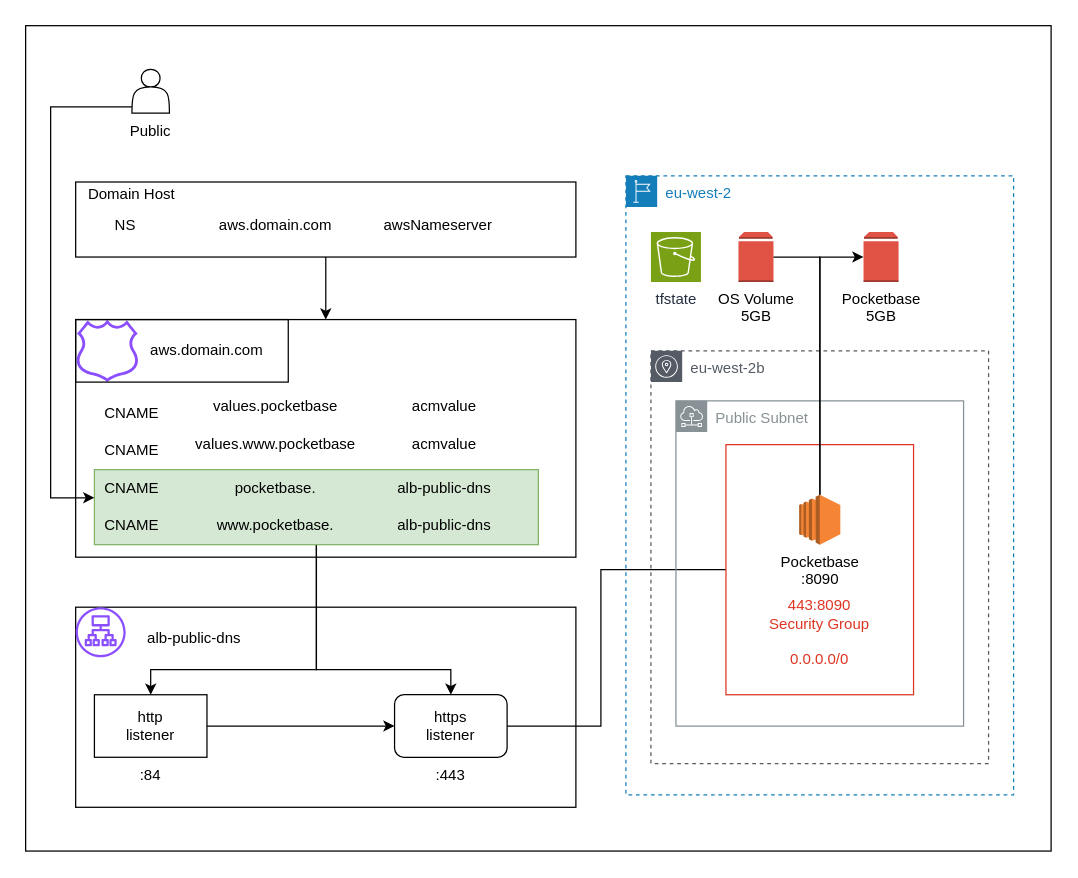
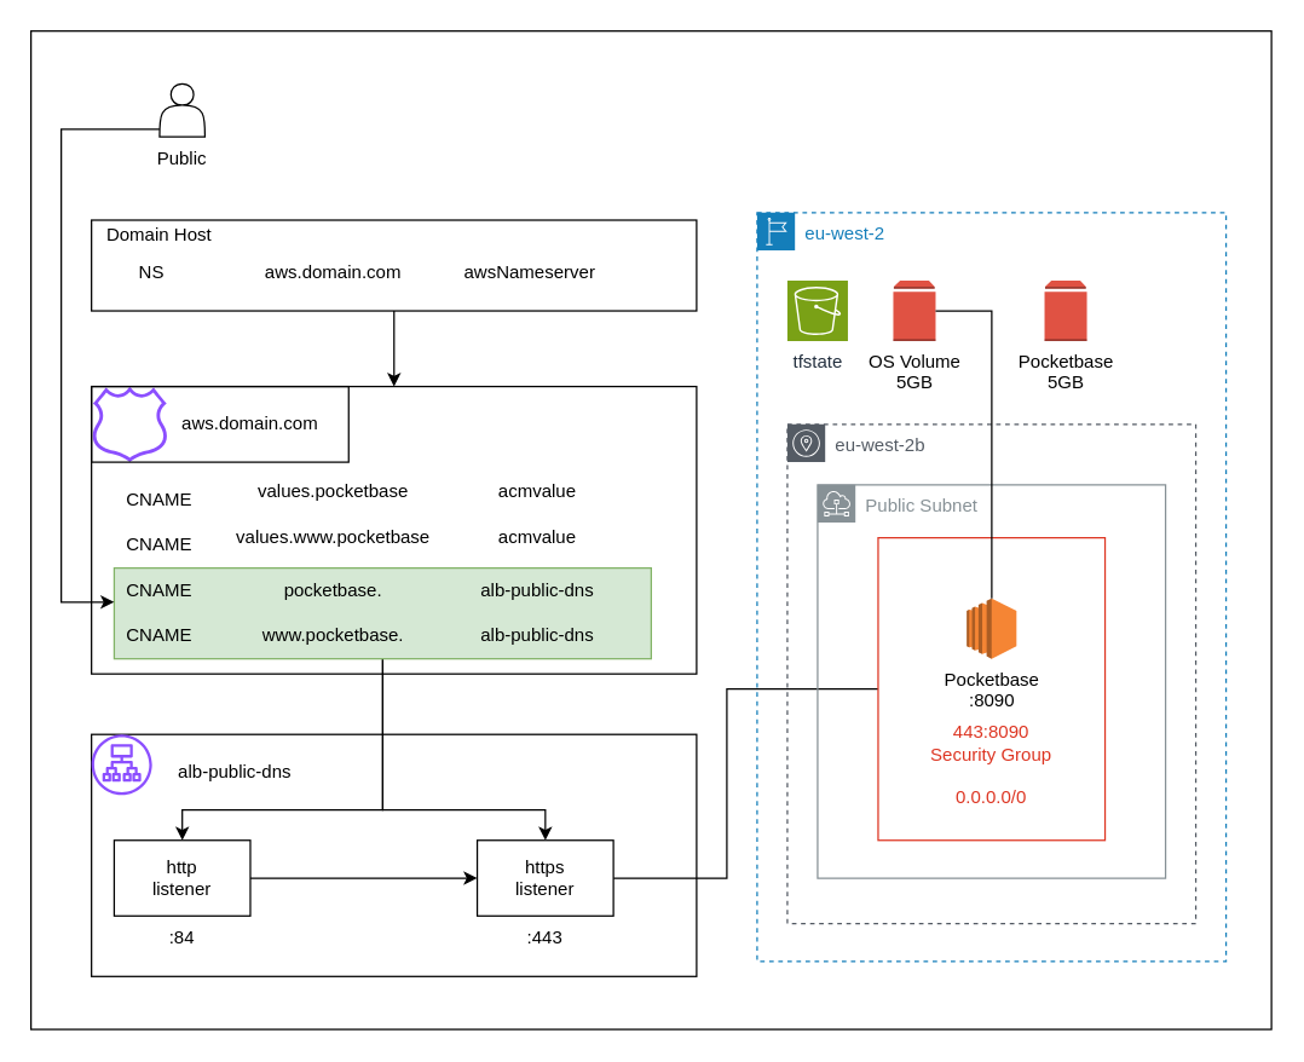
  <mxCell id="0" />
  <mxCell id="1" parent="0" />
  <mxCell id="2" value="" style="rounded=0;whiteSpace=wrap;html=1;" vertex="1" parent="1"><mxGeometry y="20" width="820" height="660" as="geometry" x="20" /></mxCell>
  <mxCell id="3" value="" style="rounded=0;whiteSpace=wrap;html=1;fillColor=none;" parent="1" vertex="1"><mxGeometry x="60" y="255" width="400" height="190" as="geometry" /></mxCell>
  <mxCell id="4" value="" style="rounded=0;whiteSpace=wrap;html=1;fillColor=none;" parent="1" vertex="1"><mxGeometry x="60" y="485" width="400" height="160" as="geometry" /></mxCell>
  <mxCell id="5" style="edgeStyle=orthogonalEdgeStyle;rounded=0;orthogonalLoop=1;jettySize=auto;html=1;entryX=0.5;entryY=0;entryDx=0;entryDy=0;" edge="1" parent="1" source="7" target="32"><mxGeometry relative="1" as="geometry"><Array as="points"><mxPoint x="253" y="535" /><mxPoint x="120" y="535" /></Array></mxGeometry></mxCell>
  <mxCell id="6" style="edgeStyle=orthogonalEdgeStyle;rounded=0;orthogonalLoop=1;jettySize=auto;html=1;" edge="1" parent="1" source="7" target="36"><mxGeometry relative="1" as="geometry"><Array as="points"><mxPoint x="253" y="535" /><mxPoint x="360" y="535" /></Array></mxGeometry></mxCell>
  <mxCell id="7" value="" style="rounded=0;whiteSpace=wrap;html=1;fillColor=#d5e8d4;strokeColor=#82b366;" vertex="1" parent="1"><mxGeometry x="75" y="375" width="355" height="60" as="geometry" /></mxCell>
  <mxCell id="8" value="" style="sketch=0;outlineConnect=0;fontColor=#232F3E;gradientColor=none;fillColor=#8C4FFF;strokeColor=none;dashed=0;verticalLabelPosition=bottom;verticalAlign=top;align=center;html=1;fontSize=12;fontStyle=0;aspect=fixed;pointerEvents=1;shape=mxgraph.aws4.hosted_zone;" parent="1" vertex="1"><mxGeometry x="60" y="255" width="50.65" height="50" as="geometry" /></mxCell>
  <mxCell id="9" value="aws.domain.com" style="text;html=1;strokeColor=none;fillColor=none;align=center;verticalAlign=middle;whiteSpace=wrap;rounded=0;" parent="1" vertex="1"><mxGeometry x="100" y="265" width="130" height="30" as="geometry" /></mxCell>
  <mxCell id="10" style="edgeStyle=orthogonalEdgeStyle;rounded=0;orthogonalLoop=1;jettySize=auto;html=1;entryX=0.5;entryY=0;entryDx=0;entryDy=0;" parent="1" source="11" target="3" edge="1"><mxGeometry relative="1" as="geometry" /></mxCell>
  <mxCell id="11" value="" style="rounded=0;whiteSpace=wrap;html=1;fillColor=none;" parent="1" vertex="1"><mxGeometry x="60" y="145" width="400" height="60" as="geometry" /></mxCell>
  <mxCell id="12" value="Domain Host" style="text;html=1;strokeColor=none;fillColor=none;align=center;verticalAlign=middle;whiteSpace=wrap;rounded=0;" parent="1" vertex="1"><mxGeometry x="60" y="145" width="90" height="20" as="geometry" /></mxCell>
  <mxCell id="13" value="NS" style="text;html=1;strokeColor=none;fillColor=none;align=center;verticalAlign=middle;whiteSpace=wrap;rounded=0;" parent="1" vertex="1"><mxGeometry x="70" y="165" width="60" height="30" as="geometry" /></mxCell>
  <mxCell id="14" value="aws.domain.com" style="text;html=1;strokeColor=none;fillColor=none;align=center;verticalAlign=middle;whiteSpace=wrap;rounded=0;" parent="1" vertex="1"><mxGeometry x="170" y="165" width="100" height="30" as="geometry" /></mxCell>
  <mxCell id="15" value="awsNameserver" style="text;html=1;strokeColor=none;fillColor=none;align=center;verticalAlign=middle;whiteSpace=wrap;rounded=0;" parent="1" vertex="1"><mxGeometry x="300" y="165" width="100" height="30" as="geometry" /></mxCell>
  <mxCell id="16" value="" style="rounded=0;whiteSpace=wrap;html=1;fillColor=none;" parent="1" vertex="1"><mxGeometry x="60" y="255" width="170" height="50" as="geometry" /></mxCell>
  <mxCell id="17" value="CNAME" style="text;html=1;strokeColor=none;fillColor=none;align=center;verticalAlign=middle;whiteSpace=wrap;rounded=0;" parent="1" vertex="1"><mxGeometry x="75" y="375" width="60" height="30" as="geometry" /></mxCell>
  <mxCell id="18" value="pocketbase." style="text;html=1;strokeColor=none;fillColor=none;align=center;verticalAlign=middle;whiteSpace=wrap;rounded=0;" parent="1" vertex="1"><mxGeometry x="180" y="375" width="80" height="30" as="geometry" /></mxCell>
  <mxCell id="19" value="alb-public-dns" style="text;html=1;strokeColor=none;fillColor=none;align=center;verticalAlign=middle;whiteSpace=wrap;rounded=0;" parent="1" vertex="1"><mxGeometry x="310" y="375" width="90" height="30" as="geometry" /></mxCell>
  <mxCell id="20" value="CNAME" style="text;html=1;strokeColor=none;fillColor=none;align=center;verticalAlign=middle;whiteSpace=wrap;rounded=0;" parent="1" vertex="1"><mxGeometry x="75" y="315" width="60" height="30" as="geometry" /></mxCell>
  <mxCell id="21" value="CNAME" style="text;html=1;strokeColor=none;fillColor=none;align=center;verticalAlign=middle;whiteSpace=wrap;rounded=0;" parent="1" vertex="1"><mxGeometry x="75" y="345" width="60" height="30" as="geometry" /></mxCell>
  <mxCell id="22" value="values.pocketbase" style="text;html=1;strokeColor=none;fillColor=none;align=center;verticalAlign=middle;whiteSpace=wrap;rounded=0;" parent="1" vertex="1"><mxGeometry x="180" y="310" width="80" height="30" as="geometry" /></mxCell>
  <mxCell id="23" value="acmvalue" style="text;html=1;strokeColor=none;fillColor=none;align=center;verticalAlign=middle;whiteSpace=wrap;rounded=0;" parent="1" vertex="1"><mxGeometry x="315" y="310" width="80" height="30" as="geometry" /></mxCell>
  <mxCell id="24" value="values.www.pocketbase" style="text;html=1;strokeColor=none;fillColor=none;align=center;verticalAlign=middle;whiteSpace=wrap;rounded=0;" parent="1" vertex="1"><mxGeometry x="180" y="340" width="80" height="30" as="geometry" /></mxCell>
  <mxCell id="25" value="acmvalue" style="text;html=1;strokeColor=none;fillColor=none;align=center;verticalAlign=middle;whiteSpace=wrap;rounded=0;" parent="1" vertex="1"><mxGeometry x="315" y="340" width="80" height="30" as="geometry" /></mxCell>
  <mxCell id="26" value="" style="sketch=0;outlineConnect=0;fontColor=#232F3E;gradientColor=none;fillColor=#8C4FFF;strokeColor=none;dashed=0;verticalLabelPosition=bottom;verticalAlign=top;align=center;html=1;fontSize=12;fontStyle=0;aspect=fixed;pointerEvents=1;shape=mxgraph.aws4.application_load_balancer;" parent="1" vertex="1"><mxGeometry x="60" y="485" width="40" height="40" as="geometry" /></mxCell>
  <mxCell id="27" value="alb-public-dns" style="text;html=1;strokeColor=none;fillColor=none;align=center;verticalAlign=middle;whiteSpace=wrap;rounded=0;" parent="1" vertex="1"><mxGeometry x="100" y="495" width="110" height="30" as="geometry" /></mxCell>
  <mxCell id="28" value="CNAME" style="text;html=1;strokeColor=none;fillColor=none;align=center;verticalAlign=middle;whiteSpace=wrap;rounded=0;" vertex="1" parent="1"><mxGeometry x="75" y="405" width="60" height="30" as="geometry" /></mxCell>
  <mxCell id="29" value="www.pocketbase." style="text;html=1;strokeColor=none;fillColor=none;align=center;verticalAlign=middle;whiteSpace=wrap;rounded=0;" vertex="1" parent="1"><mxGeometry x="180" y="405" width="80" height="30" as="geometry" /></mxCell>
  <mxCell id="30" value="alb-public-dns" style="text;html=1;strokeColor=none;fillColor=none;align=center;verticalAlign=middle;whiteSpace=wrap;rounded=0;" vertex="1" parent="1"><mxGeometry x="310" y="405" width="90" height="30" as="geometry" /></mxCell>
  <mxCell id="31" style="edgeStyle=orthogonalEdgeStyle;rounded=0;orthogonalLoop=1;jettySize=auto;html=1;" edge="1" parent="1" source="32" target="36"><mxGeometry relative="1" as="geometry" /></mxCell>
  <mxCell id="32" value="" style="rounded=0;whiteSpace=wrap;html=1;" vertex="1" parent="1"><mxGeometry x="75" y="555" width="90" height="50" as="geometry" /></mxCell>
  <mxCell id="33" value="http listener" style="text;html=1;strokeColor=none;fillColor=none;align=center;verticalAlign=middle;whiteSpace=wrap;rounded=0;" vertex="1" parent="1"><mxGeometry x="90" y="565" width="60" height="30" as="geometry" /></mxCell>
  <mxCell id="34" value=":84" style="text;html=1;strokeColor=none;fillColor=none;align=center;verticalAlign=middle;whiteSpace=wrap;rounded=0;" vertex="1" parent="1"><mxGeometry x="90" y="605" width="60" height="30" as="geometry" /></mxCell>
  <mxCell id="35" style="edgeStyle=orthogonalEdgeStyle;rounded=0;orthogonalLoop=1;jettySize=auto;html=1;entryX=0;entryY=0.5;entryDx=0;entryDy=0;endArrow=none;" edge="1" parent="1" source="36" target="41"><mxGeometry relative="1" as="geometry"><Array as="points"><mxPoint x="480" y="580" /><mxPoint x="480" y="455" /></Array></mxGeometry></mxCell>
- <mxCell id="36" value="https &lt;br&gt;listener" style="whiteSpace=wrap;html=1;rounded=1;" vertex="1" parent="1"><mxGeometry x="315" y="555" width="90" height="50" as="geometry" /></mxCell>
+ <mxCell id="36" value="https &lt;br&gt;listener" style="rounded=0;whiteSpace=wrap;html=1;" vertex="1" parent="1"><mxGeometry x="315" y="555" width="90" height="50" as="geometry" /></mxCell>
  <mxCell id="37" value=":443" style="text;html=1;strokeColor=none;fillColor=none;align=center;verticalAlign=middle;whiteSpace=wrap;rounded=0;" vertex="1" parent="1"><mxGeometry x="330" y="605" width="60" height="30" as="geometry" /></mxCell>
  <mxCell id="38" value="eu-west-2" style="points=[[0,0],[0.25,0],[0.5,0],[0.75,0],[1,0],[1,0.25],[1,0.5],[1,0.75],[1,1],[0.75,1],[0.5,1],[0.25,1],[0,1],[0,0.75],[0,0.5],[0,0.25]];outlineConnect=0;gradientColor=none;html=1;whiteSpace=wrap;fontSize=12;fontStyle=0;container=1;pointerEvents=0;collapsible=0;recursiveResize=0;shape=mxgraph.aws4.group;grIcon=mxgraph.aws4.group_region;strokeColor=#147EBA;fillColor=none;verticalAlign=top;align=left;spacingLeft=30;fontColor=#147EBA;dashed=1;" vertex="1" parent="1"><mxGeometry x="500" y="140" width="310" height="495" as="geometry" /></mxCell>
  <mxCell id="39" value="eu-west-2b" style="sketch=0;outlineConnect=0;gradientColor=none;html=1;whiteSpace=wrap;fontSize=12;fontStyle=0;shape=mxgraph.aws4.group;grIcon=mxgraph.aws4.group_availability_zone;strokeColor=#545B64;fillColor=none;verticalAlign=top;align=left;spacingLeft=30;fontColor=#545B64;dashed=1;" vertex="1" parent="38"><mxGeometry x="20" y="140" width="270" height="330" as="geometry" /></mxCell>
  <mxCell id="40" value="Public Subnet" style="sketch=0;outlineConnect=0;gradientColor=none;html=1;whiteSpace=wrap;fontSize=12;fontStyle=0;shape=mxgraph.aws4.group;grIcon=mxgraph.aws4.group_subnet;strokeColor=#879196;fillColor=none;verticalAlign=top;align=left;spacingLeft=30;fontColor=#879196;dashed=0;" vertex="1" parent="38"><mxGeometry x="40" y="180" width="230" height="260" as="geometry" /></mxCell>
  <mxCell id="41" value="&lt;div&gt;&lt;br&gt;&lt;/div&gt;&lt;div&gt;&lt;br&gt;&lt;/div&gt;&lt;div&gt;&lt;br&gt;&lt;/div&gt;&lt;div&gt;&lt;br&gt;&lt;/div&gt;&lt;div&gt;&lt;br&gt;&lt;/div&gt;&lt;div&gt;&lt;br&gt;&lt;/div&gt;&lt;div&gt;&lt;br&gt;&lt;/div&gt;&lt;div&gt;&lt;br&gt;&lt;/div&gt;&lt;div&gt;443:8090&lt;/div&gt;&lt;div&gt;Security Group&lt;br&gt;&lt;/div&gt;&lt;div&gt;&lt;br&gt;&lt;/div&gt;&lt;div&gt;0.0.0.0/0&lt;br&gt;&lt;/div&gt;" style="fillColor=none;strokeColor=#DD3522;verticalAlign=top;fontStyle=0;fontColor=#DD3522;whiteSpace=wrap;html=1;" vertex="1" parent="38"><mxGeometry x="80" y="215" width="150" height="200" as="geometry" /></mxCell>
  <mxCell id="42" value="Pocketbase&lt;br&gt;:8090" style="outlineConnect=0;dashed=0;verticalLabelPosition=bottom;verticalAlign=top;align=center;html=1;shape=mxgraph.aws3.ec2;fillColor=#F58534;gradientColor=none;" vertex="1" parent="38"><mxGeometry x="138.55" y="255" width="32.9" height="40" as="geometry" /></mxCell>
  <mxCell id="43" value="&lt;div&gt;OS Volume&lt;br&gt;5GB&lt;br&gt;&lt;/div&gt;" style="outlineConnect=0;dashed=0;verticalLabelPosition=bottom;verticalAlign=top;align=center;html=1;shape=mxgraph.aws3.volume;fillColor=#E05243;gradientColor=none;" vertex="1" parent="38"><mxGeometry x="90" y="45" width="28" height="40" as="geometry" /></mxCell>
  <mxCell id="44" style="edgeStyle=orthogonalEdgeStyle;rounded=0;orthogonalLoop=1;jettySize=auto;html=1;endArrow=none;" edge="1" parent="38" source="42" target="43"><mxGeometry relative="1" as="geometry"><Array as="points"><mxPoint x="155" y="65" /></Array></mxGeometry></mxCell>
  <mxCell id="45" value="&lt;div&gt;Pocketbase&lt;/div&gt;&lt;div&gt;5GB&lt;br&gt;&lt;/div&gt;" style="outlineConnect=0;dashed=0;verticalLabelPosition=bottom;verticalAlign=top;align=center;html=1;shape=mxgraph.aws3.volume;fillColor=#E05243;gradientColor=none;" vertex="1" parent="38"><mxGeometry x="190" y="45" width="28" height="40" as="geometry" /></mxCell>
- <mxCell id="46" style="edgeStyle=orthogonalEdgeStyle;rounded=0;orthogonalLoop=1;jettySize=auto;html=1;entryX=0;entryY=0.5;entryDx=0;entryDy=0;entryPerimeter=0;" edge="1" parent="38" source="42" target="45"><mxGeometry relative="1" as="geometry"><Array as="points"><mxPoint x="155" y="65" /></Array></mxGeometry></mxCell>
  <mxCell id="47" value="" style="group" vertex="1" connectable="0" parent="1"><mxGeometry x="90" y="55" width="60" height="65" as="geometry" /></mxCell>
  <mxCell id="48" value="" style="shape=actor;whiteSpace=wrap;html=1;" vertex="1" parent="47"><mxGeometry x="15" width="30" height="35" as="geometry" /></mxCell>
  <mxCell id="49" value="Public" style="text;html=1;strokeColor=none;fillColor=none;align=center;verticalAlign=middle;whiteSpace=wrap;rounded=0;" vertex="1" parent="47"><mxGeometry y="35" width="60" height="30" as="geometry" /></mxCell>
  <mxCell id="50" style="edgeStyle=orthogonalEdgeStyle;rounded=0;orthogonalLoop=1;jettySize=auto;html=1;entryX=0;entryY=0.75;entryDx=0;entryDy=0;" edge="1" parent="1" source="48" target="17"><mxGeometry relative="1" as="geometry"><Array as="points"><mxPoint x="40" y="85" /><mxPoint x="40" y="398" /></Array></mxGeometry></mxCell>
  <mxCell id="51" value="tfstate" style="sketch=0;points=[[0,0,0],[0.25,0,0],[0.5,0,0],[0.75,0,0],[1,0,0],[0,1,0],[0.25,1,0],[0.5,1,0],[0.75,1,0],[1,1,0],[0,0.25,0],[0,0.5,0],[0,0.75,0],[1,0.25,0],[1,0.5,0],[1,0.75,0]];outlineConnect=0;fontColor=#232F3E;fillColor=#7AA116;strokeColor=#ffffff;dashed=0;verticalLabelPosition=bottom;verticalAlign=top;align=center;html=1;fontSize=12;fontStyle=0;aspect=fixed;shape=mxgraph.aws4.resourceIcon;resIcon=mxgraph.aws4.s3;" vertex="1" parent="1"><mxGeometry x="520" y="185" width="40" height="40" as="geometry" /></mxCell>
